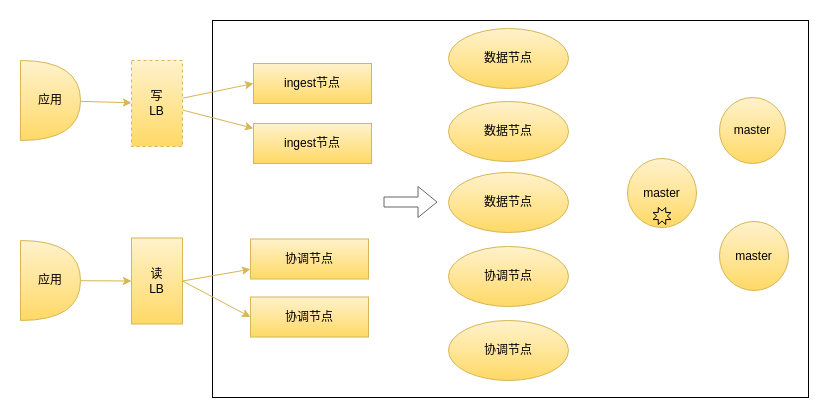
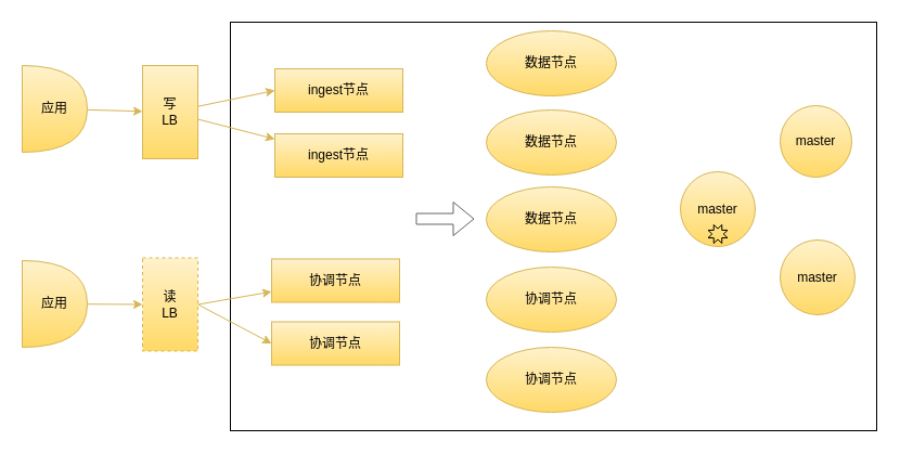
  <mxCell id="0" />
  <mxCell id="1" parent="0" />
  <mxCell id="2" value="" style="rounded=0;whiteSpace=wrap;html=1;fontColor=#000000;fillColor=none;strokeColor=#000000;" parent="1" vertex="1"><mxGeometry x="212" y="20" width="596" height="377" as="geometry" /></mxCell>
  <mxCell id="3" value="&lt;span style=&quot;color: rgb(0 , 0 , 0)&quot;&gt;ingest节点&lt;/span&gt;" style="rounded=0;whiteSpace=wrap;html=1;fillColor=#fff2cc;gradientColor=#ffd966;strokeColor=#d6b656;" parent="1" vertex="1"><mxGeometry x="253" y="63" width="118" height="40" as="geometry" /></mxCell>
  <mxCell id="4" value="&lt;span style=&quot;color: rgb(0 , 0 , 0)&quot;&gt;ingest节点&lt;/span&gt;" style="rounded=0;whiteSpace=wrap;html=1;fillColor=#fff2cc;gradientColor=#ffd966;strokeColor=#d6b656;" parent="1" vertex="1"><mxGeometry x="253" y="123" width="118" height="40" as="geometry" /></mxCell>
  <mxCell id="5" value="&lt;span style=&quot;color: rgb(0 , 0 , 0)&quot;&gt;协调节点&lt;/span&gt;" style="rounded=0;whiteSpace=wrap;html=1;fillColor=#fff2cc;gradientColor=#ffd966;strokeColor=#d6b656;" parent="1" vertex="1"><mxGeometry x="250" y="238.5" width="118" height="40" as="geometry" /></mxCell>
  <mxCell id="6" value="&lt;span style=&quot;color: rgb(0 , 0 , 0)&quot;&gt;协调节点&lt;/span&gt;" style="rounded=0;whiteSpace=wrap;html=1;fillColor=#fff2cc;gradientColor=#ffd966;strokeColor=#d6b656;" parent="1" vertex="1"><mxGeometry x="250" y="296.5" width="118" height="40" as="geometry" /></mxCell>
  <mxCell id="7" value="" style="edgeStyle=none;html=1;fontColor=#000000;" parent="1" edge="1"><mxGeometry relative="1" as="geometry"><mxPoint x="272" y="324" as="targetPoint" /></mxGeometry></mxCell>
  <mxCell id="8" value="&lt;span style=&quot;color: rgb(0 , 0 , 0)&quot;&gt;数据节点&lt;/span&gt;" style="ellipse;whiteSpace=wrap;html=1;fillColor=#fff2cc;strokeColor=#d6b656;rounded=0;gradientColor=#ffd966;" parent="1" vertex="1"><mxGeometry x="448" y="28" width="120" height="60" as="geometry" /></mxCell>
  <mxCell id="9" value="&lt;span style=&quot;color: rgb(0 , 0 , 0)&quot;&gt;数据节点&lt;/span&gt;" style="ellipse;whiteSpace=wrap;html=1;fillColor=#fff2cc;strokeColor=#d6b656;rounded=0;gradientColor=#ffd966;" parent="1" vertex="1"><mxGeometry x="448" y="172" width="120" height="60" as="geometry" /></mxCell>
  <mxCell id="10" value="&lt;span style=&quot;color: rgb(0 , 0 , 0)&quot;&gt;数据节点&lt;/span&gt;" style="ellipse;whiteSpace=wrap;html=1;fillColor=#fff2cc;strokeColor=#d6b656;rounded=0;gradientColor=#ffd966;" parent="1" vertex="1"><mxGeometry x="448" y="101" width="120" height="60" as="geometry" /></mxCell>
  <mxCell id="11" value="&lt;span style=&quot;color: rgb(0 , 0 , 0)&quot;&gt;协调节点&lt;/span&gt;" style="ellipse;whiteSpace=wrap;html=1;fillColor=#fff2cc;strokeColor=#d6b656;rounded=0;gradientColor=#ffd966;" parent="1" vertex="1"><mxGeometry x="448" y="246" width="120" height="60" as="geometry" /></mxCell>
  <mxCell id="12" value="&lt;span style=&quot;color: rgb(0 , 0 , 0)&quot;&gt;协调节点&lt;/span&gt;" style="ellipse;whiteSpace=wrap;html=1;fillColor=#fff2cc;strokeColor=#d6b656;rounded=0;gradientColor=#ffd966;" parent="1" vertex="1"><mxGeometry x="448" y="320" width="120" height="60" as="geometry" /></mxCell>
  <mxCell id="13" value="&lt;font color=&quot;#000000&quot;&gt;master&lt;/font&gt;" style="ellipse;whiteSpace=wrap;html=1;aspect=fixed;fillColor=#fff2cc;gradientColor=#ffd966;strokeColor=#d6b656;" parent="1" vertex="1"><mxGeometry x="719" y="97" width="66" height="66" as="geometry" /></mxCell>
  <mxCell id="14" value="&lt;font color=&quot;#000000&quot;&gt;master&lt;/font&gt;" style="ellipse;whiteSpace=wrap;html=1;aspect=fixed;fillColor=#fff2cc;gradientColor=#ffd966;strokeColor=#d6b656;" parent="1" vertex="1"><mxGeometry x="627" y="158" width="69" height="69" as="geometry" /></mxCell>
  <mxCell id="15" value="&lt;font color=&quot;#000000&quot;&gt;master&lt;/font&gt;" style="ellipse;whiteSpace=wrap;html=1;aspect=fixed;fillColor=#fff2cc;gradientColor=#ffd966;strokeColor=#d6b656;" parent="1" vertex="1"><mxGeometry x="719" y="221" width="69" height="69" as="geometry" /></mxCell>
  <mxCell id="16" value="" style="verticalLabelPosition=bottom;verticalAlign=top;html=1;shape=mxgraph.basic.8_point_star;fontColor=#000000;strokeColor=#000000;fillColor=none;" parent="1" vertex="1"><mxGeometry x="652.5" y="207" width="18" height="17" as="geometry" /></mxCell>
  <mxCell id="17" value="" style="shape=flexArrow;endArrow=classic;html=1;fontColor=#000000;strokeColor=#666666;" parent="1" edge="1"><mxGeometry width="50" height="50" relative="1" as="geometry"><mxPoint x="383" y="201.5" as="sourcePoint" /><mxPoint x="437" y="201.5" as="targetPoint" /></mxGeometry></mxCell>
  <mxCell id="18" style="edgeStyle=none;html=1;entryX=0;entryY=0.5;entryDx=0;entryDy=0;fillColor=#fff2cc;gradientColor=#ffd966;strokeColor=#d6b656;" parent="1" source="22" target="3" edge="1"><mxGeometry relative="1" as="geometry" /></mxCell>
  <mxCell id="19" style="edgeStyle=none;html=1;fillColor=#fff2cc;gradientColor=#ffd966;strokeColor=#d6b656;" parent="1" source="22" target="4" edge="1"><mxGeometry relative="1" as="geometry" /></mxCell>
  <mxCell id="20" style="edgeStyle=none;html=1;fillColor=#fff2cc;gradientColor=#ffd966;strokeColor=#d6b656;exitX=1;exitY=0.5;exitDx=0;exitDy=0;" parent="1" source="25" target="5" edge="1"><mxGeometry relative="1" as="geometry" /></mxCell>
  <mxCell id="21" style="edgeStyle=none;html=1;entryX=0;entryY=0.5;entryDx=0;entryDy=0;fillColor=#fff2cc;gradientColor=#ffd966;strokeColor=#d6b656;exitX=1;exitY=0.5;exitDx=0;exitDy=0;" parent="1" source="25" target="6" edge="1"><mxGeometry relative="1" as="geometry" /></mxCell>
- <mxCell id="22" value="&lt;font color=&quot;#000000&quot;&gt;写&lt;br&gt;LB&lt;/font&gt;" style="rounded=0;whiteSpace=wrap;html=1;fillColor=#fff2cc;gradientColor=#ffd966;strokeColor=#d6b656;dashed=1;" parent="1" vertex="1"><mxGeometry x="131" y="60" width="51" height="86" as="geometry" /></mxCell>
+ <mxCell id="22" value="&lt;font color=&quot;#000000&quot;&gt;写&lt;br&gt;LB&lt;/font&gt;" style="rounded=0;whiteSpace=wrap;html=1;fillColor=#fff2cc;gradientColor=#ffd966;strokeColor=#d6b656;" parent="1" vertex="1"><mxGeometry x="131" y="60" width="51" height="86" as="geometry" /></mxCell>
  <mxCell id="23" style="edgeStyle=none;html=1;fillColor=#fff2cc;gradientColor=#ffd966;strokeColor=#d6b656;" parent="1" source="24" target="22" edge="1"><mxGeometry relative="1" as="geometry" /></mxCell>
  <mxCell id="24" value="&lt;font color=&quot;#000000&quot;&gt;应用&lt;/font&gt;" style="shape=or;whiteSpace=wrap;html=1;fillColor=#fff2cc;gradientColor=#ffd966;strokeColor=#d6b656;" parent="1" vertex="1"><mxGeometry x="20" y="60" width="60" height="80" as="geometry" /></mxCell>
- <mxCell id="25" value="&lt;font color=&quot;#000000&quot;&gt;读&lt;br&gt;LB&lt;/font&gt;" style="rounded=0;whiteSpace=wrap;html=1;fillColor=#fff2cc;gradientColor=#ffd966;strokeColor=#d6b656;" parent="1" vertex="1"><mxGeometry x="131" y="237.5" width="51" height="86" as="geometry" /></mxCell>
+ <mxCell id="25" value="&lt;font color=&quot;#000000&quot;&gt;读&lt;br&gt;LB&lt;/font&gt;" style="rounded=0;whiteSpace=wrap;html=1;fillColor=#fff2cc;gradientColor=#ffd966;strokeColor=#d6b656;dashed=1;" parent="1" vertex="1"><mxGeometry x="131" y="237.5" width="51" height="86" as="geometry" /></mxCell>
  <mxCell id="26" style="edgeStyle=none;html=1;entryX=0;entryY=0.5;entryDx=0;entryDy=0;fillColor=#fff2cc;gradientColor=#ffd966;strokeColor=#d6b656;" parent="1" source="27" target="25" edge="1"><mxGeometry relative="1" as="geometry" /></mxCell>
  <mxCell id="27" value="&lt;font color=&quot;#000000&quot;&gt;应用&lt;/font&gt;" style="shape=or;whiteSpace=wrap;html=1;fillColor=#fff2cc;gradientColor=#ffd966;strokeColor=#d6b656;" parent="1" vertex="1"><mxGeometry x="20" y="240" width="60" height="80" as="geometry" /></mxCell>
